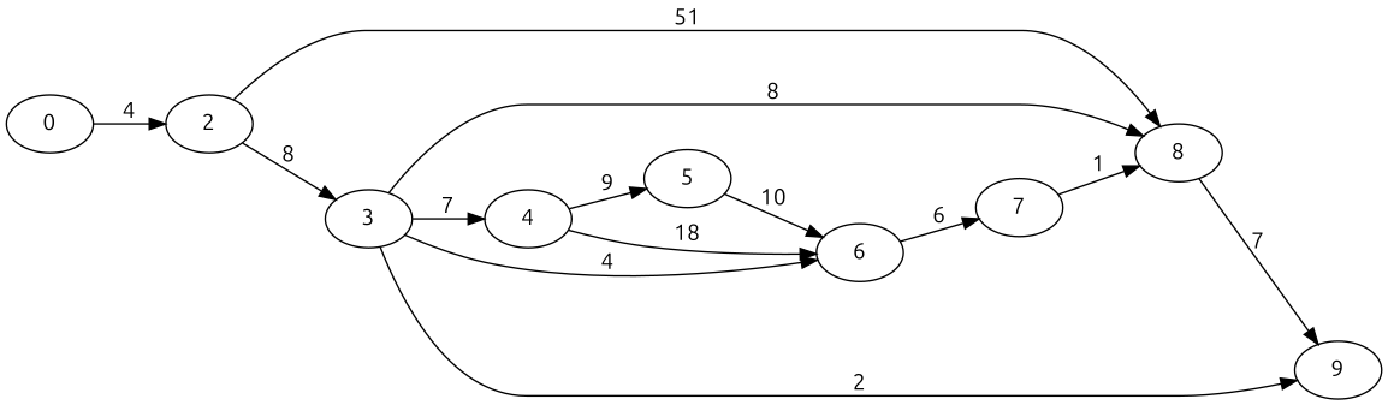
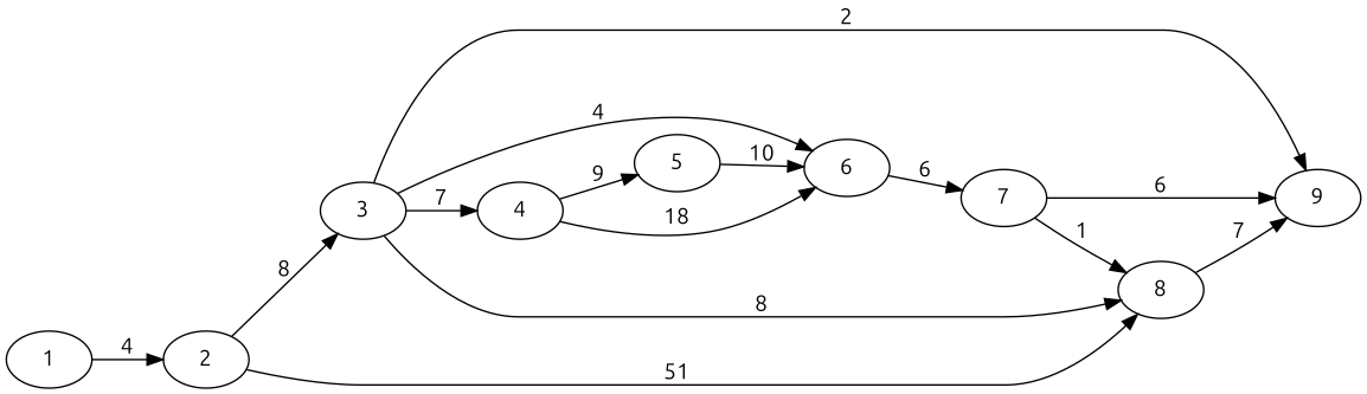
  digraph {
    fontname=Ubuntu
    rankdir=LR
    node [fontname=Ubuntu]
    edge [fontname=Ubuntu]
    7
    8
    9
    3
    6
    4
    5
-   1 [label=0]
+   1
    2
    7 -> 8 [label=1]
+   7 -> 9 [label=6]
    8 -> 9 [label=7]
    3 -> 8 [label=8]
    3 -> 9 [label=2]
    3 -> 6 [label=4]
    3 -> 4 [label=7]
    6 -> 7 [label=6]
    4 -> 6 [label=18]
    4 -> 5 [label=9]
    5 -> 6 [label=10]
    1 -> 2 [label=4]
    2 -> 8 [label=51]
    2 -> 3 [label=8]
  }
